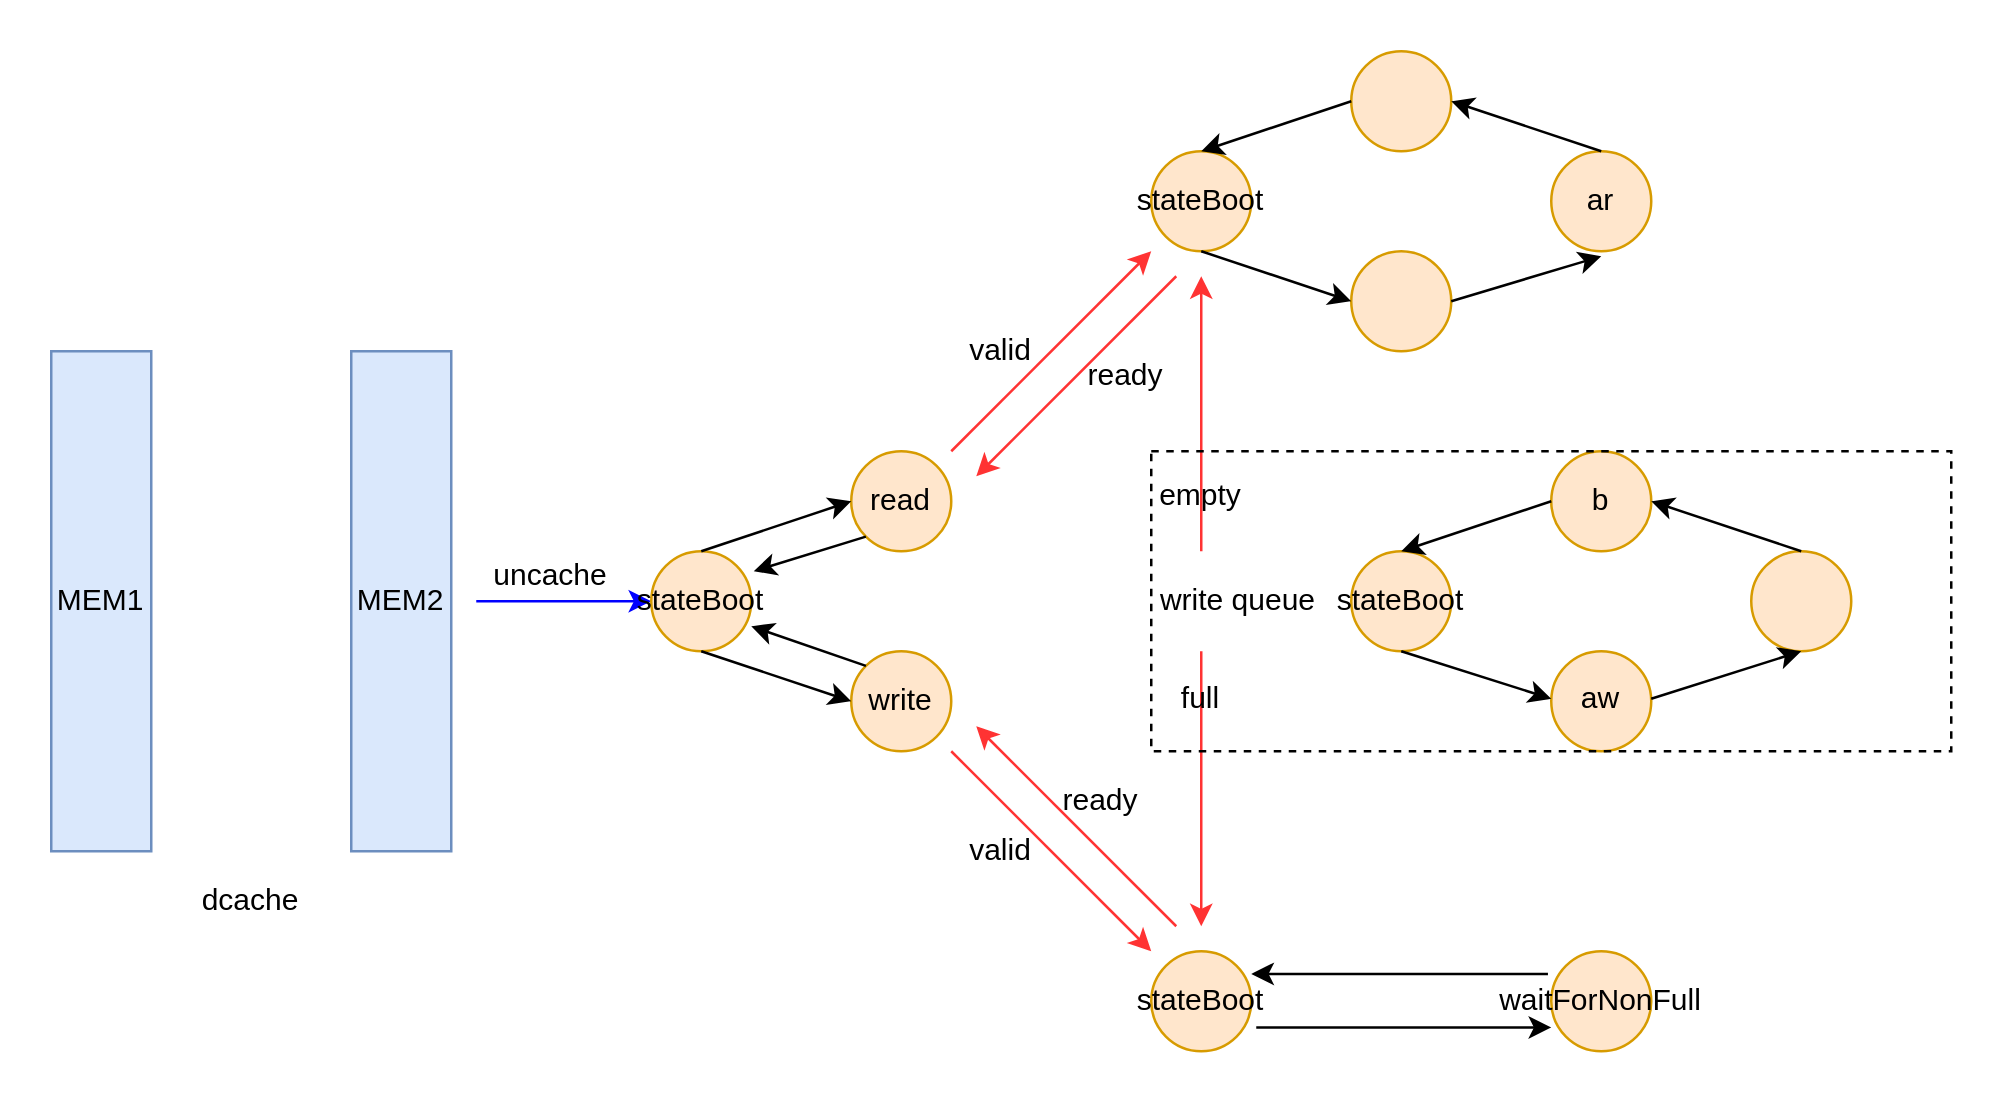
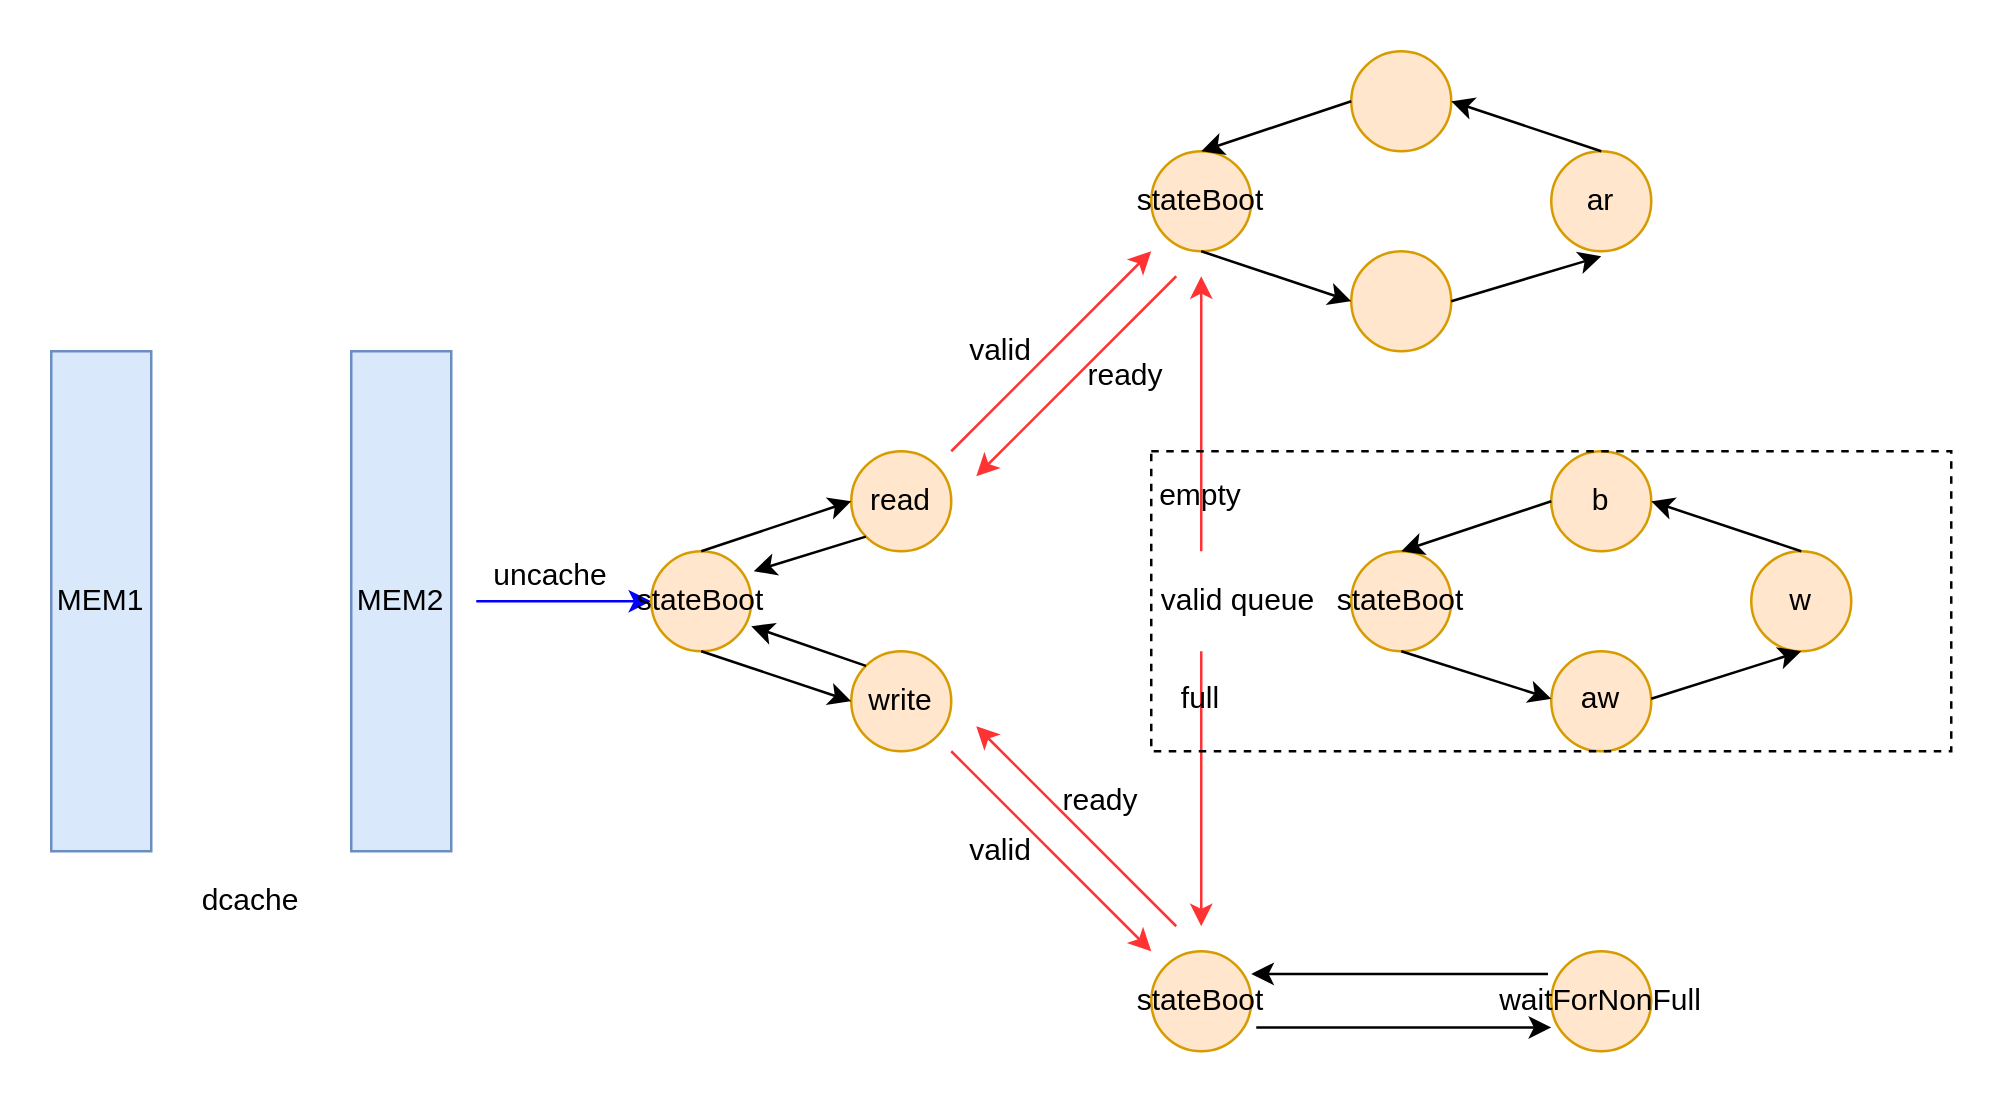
  <mxCell id="0" />
  <mxCell id="1" parent="0" />
  <mxCell id="2" value="" style="rounded=0;whiteSpace=wrap;html=1;fillColor=#dae8fc;strokeColor=#6c8ebf;" parent="1" vertex="1"><mxGeometry x="20" y="140" width="40" height="200" as="geometry" /></mxCell>
  <mxCell id="3" value="" style="rounded=0;whiteSpace=wrap;html=1;fillColor=#dae8fc;strokeColor=#6c8ebf;" parent="1" vertex="1"><mxGeometry x="140" y="140" width="40" height="200" as="geometry" /></mxCell>
  <mxCell id="4" value="MEM1" style="text;html=1;strokeColor=none;fillColor=none;align=center;verticalAlign=middle;whiteSpace=wrap;rounded=0;" parent="1" vertex="1"><mxGeometry x="20" y="230" width="40" height="20" as="geometry" /></mxCell>
  <mxCell id="5" value="MEM2" style="text;html=1;strokeColor=none;fillColor=none;align=center;verticalAlign=middle;whiteSpace=wrap;rounded=0;" parent="1" vertex="1"><mxGeometry x="140" y="230" width="40" height="20" as="geometry" /></mxCell>
  <mxCell id="6" value="" style="endArrow=classic;html=1;strokeColor=#0000FF;" parent="1" edge="1"><mxGeometry width="50" height="50" relative="1" as="geometry"><mxPoint x="190" y="240" as="sourcePoint" /><mxPoint x="260" y="240" as="targetPoint" /></mxGeometry></mxCell>
  <mxCell id="7" value="uncache" style="text;html=1;strokeColor=none;fillColor=none;align=center;verticalAlign=middle;whiteSpace=wrap;rounded=0;" parent="1" vertex="1"><mxGeometry x="200" y="220" width="40" height="20" as="geometry" /></mxCell>
  <mxCell id="8" value="" style="ellipse;whiteSpace=wrap;html=1;aspect=fixed;fillColor=#ffe6cc;strokeColor=#d79b00;" parent="1" vertex="1"><mxGeometry x="260" y="220" width="40" height="40" as="geometry" /></mxCell>
  <mxCell id="9" value="stateBoot" style="text;html=1;strokeColor=none;fillColor=none;align=center;verticalAlign=middle;whiteSpace=wrap;rounded=0;" parent="1" vertex="1"><mxGeometry x="260" y="230" width="40" height="20" as="geometry" /></mxCell>
  <mxCell id="10" value="" style="ellipse;whiteSpace=wrap;html=1;aspect=fixed;fillColor=#ffe6cc;strokeColor=#d79b00;" parent="1" vertex="1"><mxGeometry x="340" y="180" width="40" height="40" as="geometry" /></mxCell>
  <mxCell id="11" value="read" style="text;html=1;strokeColor=none;fillColor=none;align=center;verticalAlign=middle;whiteSpace=wrap;rounded=0;" parent="1" vertex="1"><mxGeometry x="340" y="190" width="40" height="20" as="geometry" /></mxCell>
  <mxCell id="12" value="" style="ellipse;whiteSpace=wrap;html=1;aspect=fixed;fillColor=#ffe6cc;strokeColor=#d79b00;" parent="1" vertex="1"><mxGeometry x="340" y="260" width="40" height="40" as="geometry" /></mxCell>
  <mxCell id="13" value="write" style="text;html=1;strokeColor=none;fillColor=none;align=center;verticalAlign=middle;whiteSpace=wrap;rounded=0;" parent="1" vertex="1"><mxGeometry x="340" y="270" width="40" height="20" as="geometry" /></mxCell>
  <mxCell id="14" value="" style="endArrow=classic;html=1;exitX=0.5;exitY=1;exitDx=0;exitDy=0;entryX=0;entryY=0.5;entryDx=0;entryDy=0;" parent="1" source="8" target="13" edge="1"><mxGeometry width="50" height="50" relative="1" as="geometry"><mxPoint x="270" y="340" as="sourcePoint" /><mxPoint x="320" y="290" as="targetPoint" /></mxGeometry></mxCell>
  <mxCell id="15" value="" style="endArrow=classic;html=1;exitX=0;exitY=0;exitDx=0;exitDy=0;" parent="1" source="12" edge="1"><mxGeometry width="50" height="50" relative="1" as="geometry"><mxPoint x="420" y="290" as="sourcePoint" /><mxPoint x="300" y="250" as="targetPoint" /></mxGeometry></mxCell>
  <mxCell id="16" value="" style="endArrow=classic;html=1;exitX=0.5;exitY=0;exitDx=0;exitDy=0;entryX=0;entryY=0.5;entryDx=0;entryDy=0;" parent="1" source="8" target="11" edge="1"><mxGeometry width="50" height="50" relative="1" as="geometry"><mxPoint x="280" y="200" as="sourcePoint" /><mxPoint x="330" y="150" as="targetPoint" /></mxGeometry></mxCell>
  <mxCell id="17" value="" style="endArrow=classic;html=1;exitX=0;exitY=1;exitDx=0;exitDy=0;entryX=1.025;entryY=-0.1;entryDx=0;entryDy=0;entryPerimeter=0;" parent="1" source="10" target="9" edge="1"><mxGeometry width="50" height="50" relative="1" as="geometry"><mxPoint x="280" y="200" as="sourcePoint" /><mxPoint x="330" y="150" as="targetPoint" /></mxGeometry></mxCell>
  <mxCell id="18" value="" style="ellipse;whiteSpace=wrap;html=1;aspect=fixed;fillColor=#ffe6cc;strokeColor=#d79b00;" parent="1" vertex="1"><mxGeometry x="460" y="60" width="40" height="40" as="geometry" /></mxCell>
  <mxCell id="19" value="" style="ellipse;whiteSpace=wrap;html=1;aspect=fixed;fillColor=#ffe6cc;strokeColor=#d79b00;" parent="1" vertex="1"><mxGeometry x="540" y="100" width="40" height="40" as="geometry" /></mxCell>
  <mxCell id="20" value="" style="ellipse;whiteSpace=wrap;html=1;aspect=fixed;fillColor=#ffe6cc;strokeColor=#d79b00;" parent="1" vertex="1"><mxGeometry x="620" y="60" width="40" height="40" as="geometry" /></mxCell>
  <mxCell id="21" value="" style="ellipse;whiteSpace=wrap;html=1;aspect=fixed;fillColor=#ffe6cc;strokeColor=#d79b00;" parent="1" vertex="1"><mxGeometry x="540" y="20" width="40" height="40" as="geometry" /></mxCell>
  <mxCell id="22" value="" style="endArrow=classic;html=1;exitX=0.5;exitY=1;exitDx=0;exitDy=0;entryX=0;entryY=0.5;entryDx=0;entryDy=0;" parent="1" source="18" target="19" edge="1"><mxGeometry width="50" height="50" relative="1" as="geometry"><mxPoint x="510" y="190" as="sourcePoint" /><mxPoint x="560" y="140" as="targetPoint" /></mxGeometry></mxCell>
  <mxCell id="23" value="" style="endArrow=classic;html=1;exitX=1;exitY=0.5;exitDx=0;exitDy=0;" parent="1" source="19" edge="1"><mxGeometry width="50" height="50" relative="1" as="geometry"><mxPoint x="620" y="180" as="sourcePoint" /><mxPoint x="640" y="102" as="targetPoint" /></mxGeometry></mxCell>
  <mxCell id="24" value="" style="endArrow=classic;html=1;exitX=0.5;exitY=0;exitDx=0;exitDy=0;entryX=1;entryY=0.5;entryDx=0;entryDy=0;" parent="1" source="20" target="21" edge="1"><mxGeometry width="50" height="50" relative="1" as="geometry"><mxPoint x="640" y="50" as="sourcePoint" /><mxPoint x="690" y="0" as="targetPoint" /></mxGeometry></mxCell>
  <mxCell id="25" value="" style="endArrow=classic;html=1;exitX=0;exitY=0.5;exitDx=0;exitDy=0;entryX=0.5;entryY=0;entryDx=0;entryDy=0;" parent="1" source="21" target="18" edge="1"><mxGeometry width="50" height="50" relative="1" as="geometry"><mxPoint x="380" y="70" as="sourcePoint" /><mxPoint x="480" y="50" as="targetPoint" /></mxGeometry></mxCell>
  <mxCell id="26" value="dcache" style="text;html=1;strokeColor=none;fillColor=none;align=center;verticalAlign=middle;whiteSpace=wrap;rounded=0;" parent="1" vertex="1"><mxGeometry x="80" y="350" width="40" height="20" as="geometry" /></mxCell>
  <mxCell id="27" value="" style="endArrow=classic;html=1;strokeColor=#FF3333;" parent="1" edge="1"><mxGeometry width="50" height="50" relative="1" as="geometry"><mxPoint x="380" y="180" as="sourcePoint" /><mxPoint x="460" y="100" as="targetPoint" /></mxGeometry></mxCell>
  <mxCell id="28" value="valid" style="text;html=1;strokeColor=none;fillColor=none;align=center;verticalAlign=middle;whiteSpace=wrap;rounded=0;" parent="1" vertex="1"><mxGeometry x="380" y="130" width="40" height="20" as="geometry" /></mxCell>
  <mxCell id="29" value="" style="endArrow=classic;html=1;strokeColor=#FF3333;" parent="1" edge="1"><mxGeometry width="50" height="50" relative="1" as="geometry"><mxPoint x="470" y="110" as="sourcePoint" /><mxPoint x="390" y="190" as="targetPoint" /></mxGeometry></mxCell>
  <mxCell id="30" value="ready" style="text;html=1;strokeColor=none;fillColor=none;align=center;verticalAlign=middle;whiteSpace=wrap;rounded=0;" parent="1" vertex="1"><mxGeometry x="430" y="140" width="40" height="20" as="geometry" /></mxCell>
  <mxCell id="31" value="stateBoot" style="text;html=1;strokeColor=none;fillColor=none;align=center;verticalAlign=middle;whiteSpace=wrap;rounded=0;" parent="1" vertex="1"><mxGeometry x="460" y="70" width="40" height="20" as="geometry" /></mxCell>
  <mxCell id="32" value="ar" style="text;html=1;strokeColor=none;fillColor=none;align=center;verticalAlign=middle;whiteSpace=wrap;rounded=0;" parent="1" vertex="1"><mxGeometry x="620" y="70" width="40" height="20" as="geometry" /></mxCell>
  <mxCell id="33" value="" style="ellipse;whiteSpace=wrap;html=1;aspect=fixed;fillColor=#ffe6cc;strokeColor=#d79b00;" parent="1" vertex="1"><mxGeometry x="460" y="380" width="40" height="40" as="geometry" /></mxCell>
  <mxCell id="34" value="stateBoot" style="text;html=1;strokeColor=none;fillColor=none;align=center;verticalAlign=middle;whiteSpace=wrap;rounded=0;" parent="1" vertex="1"><mxGeometry x="460" y="390" width="40" height="20" as="geometry" /></mxCell>
  <mxCell id="35" value="" style="ellipse;whiteSpace=wrap;html=1;aspect=fixed;fillColor=#ffe6cc;strokeColor=#d79b00;" parent="1" vertex="1"><mxGeometry x="620" y="380" width="40" height="40" as="geometry" /></mxCell>
  <mxCell id="36" value="waitForNonFull" style="text;html=1;strokeColor=none;fillColor=none;align=center;verticalAlign=middle;whiteSpace=wrap;rounded=0;" parent="1" vertex="1"><mxGeometry x="620" y="390" width="40" height="20" as="geometry" /></mxCell>
  <mxCell id="37" value="" style="endArrow=classic;html=1;exitX=1.05;exitY=1.125;exitDx=0;exitDy=0;exitPerimeter=0;entryX=0;entryY=1.125;entryDx=0;entryDy=0;entryPerimeter=0;" parent="1" edge="1"><mxGeometry width="50" height="50" relative="1" as="geometry"><mxPoint x="502" y="410.5" as="sourcePoint" /><mxPoint x="620" y="410.5" as="targetPoint" /></mxGeometry></mxCell>
  <mxCell id="38" value="" style="endArrow=classic;html=1;exitX=-0.033;exitY=-0.045;exitDx=0;exitDy=0;exitPerimeter=0;entryX=1;entryY=0.227;entryDx=0;entryDy=0;entryPerimeter=0;" parent="1" source="36" target="33" edge="1"><mxGeometry width="50" height="50" relative="1" as="geometry"><mxPoint x="540" y="380" as="sourcePoint" /><mxPoint x="590" y="330" as="targetPoint" /></mxGeometry></mxCell>
  <mxCell id="39" value="" style="endArrow=classic;html=1;strokeColor=#FF3333;" parent="1" edge="1"><mxGeometry width="50" height="50" relative="1" as="geometry"><mxPoint x="380" y="300" as="sourcePoint" /><mxPoint x="460" y="380" as="targetPoint" /></mxGeometry></mxCell>
  <mxCell id="40" value="" style="endArrow=classic;html=1;strokeColor=#FF3333;" parent="1" edge="1"><mxGeometry width="50" height="50" relative="1" as="geometry"><mxPoint x="470" y="370" as="sourcePoint" /><mxPoint x="390" y="290" as="targetPoint" /></mxGeometry></mxCell>
  <mxCell id="41" value="valid" style="text;html=1;strokeColor=none;fillColor=none;align=center;verticalAlign=middle;whiteSpace=wrap;rounded=0;" parent="1" vertex="1"><mxGeometry x="380" y="330" width="40" height="20" as="geometry" /></mxCell>
  <mxCell id="42" value="ready" style="text;html=1;strokeColor=none;fillColor=none;align=center;verticalAlign=middle;whiteSpace=wrap;rounded=0;" parent="1" vertex="1"><mxGeometry x="420" y="310" width="40" height="20" as="geometry" /></mxCell>
  <mxCell id="43" value="" style="ellipse;whiteSpace=wrap;html=1;aspect=fixed;fillColor=#ffe6cc;strokeColor=#d79b00;" parent="1" vertex="1"><mxGeometry x="540" y="220" width="40" height="40" as="geometry" /></mxCell>
  <mxCell id="44" value="" style="ellipse;whiteSpace=wrap;html=1;aspect=fixed;fillColor=#ffe6cc;strokeColor=#d79b00;" parent="1" vertex="1"><mxGeometry x="620" y="180" width="40" height="40" as="geometry" /></mxCell>
  <mxCell id="45" value="" style="ellipse;whiteSpace=wrap;html=1;aspect=fixed;fillColor=#ffe6cc;strokeColor=#d79b00;" parent="1" vertex="1"><mxGeometry x="700" y="220" width="40" height="40" as="geometry" /></mxCell>
  <mxCell id="46" value="" style="ellipse;whiteSpace=wrap;html=1;aspect=fixed;fillColor=#ffe6cc;strokeColor=#d79b00;" parent="1" vertex="1"><mxGeometry x="620" y="260" width="40" height="40" as="geometry" /></mxCell>
  <mxCell id="47" value="stateBoot" style="text;html=1;strokeColor=none;fillColor=none;align=center;verticalAlign=middle;whiteSpace=wrap;rounded=0;" parent="1" vertex="1"><mxGeometry x="540" y="230" width="40" height="20" as="geometry" /></mxCell>
  <mxCell id="48" value="aw" style="text;html=1;strokeColor=none;fillColor=none;align=center;verticalAlign=middle;whiteSpace=wrap;rounded=0;" parent="1" vertex="1"><mxGeometry x="620" y="269" width="40" height="20" as="geometry" /></mxCell>
+ <mxCell id="49" value="w" style="text;html=1;strokeColor=none;fillColor=none;align=center;verticalAlign=middle;whiteSpace=wrap;rounded=0;" parent="1" vertex="1"><mxGeometry x="700" y="230" width="40" height="20" as="geometry" /></mxCell>
  <mxCell id="50" value="b" style="text;html=1;strokeColor=none;fillColor=none;align=center;verticalAlign=middle;whiteSpace=wrap;rounded=0;" parent="1" vertex="1"><mxGeometry x="620" y="190" width="40" height="20" as="geometry" /></mxCell>
  <mxCell id="51" value="" style="endArrow=classic;html=1;exitX=0.5;exitY=1;exitDx=0;exitDy=0;entryX=0;entryY=0.5;entryDx=0;entryDy=0;" parent="1" source="43" target="48" edge="1"><mxGeometry width="50" height="50" relative="1" as="geometry"><mxPoint x="550" y="340" as="sourcePoint" /><mxPoint x="600" y="290" as="targetPoint" /></mxGeometry></mxCell>
  <mxCell id="52" value="" style="endArrow=classic;html=1;exitX=1;exitY=0.5;exitDx=0;exitDy=0;entryX=0.5;entryY=1;entryDx=0;entryDy=0;" parent="1" source="48" target="45" edge="1"><mxGeometry width="50" height="50" relative="1" as="geometry"><mxPoint x="680" y="330" as="sourcePoint" /><mxPoint x="730" y="280" as="targetPoint" /></mxGeometry></mxCell>
  <mxCell id="53" value="" style="endArrow=classic;html=1;exitX=0.5;exitY=0;exitDx=0;exitDy=0;entryX=1;entryY=0.5;entryDx=0;entryDy=0;" parent="1" source="45" target="50" edge="1"><mxGeometry width="50" height="50" relative="1" as="geometry"><mxPoint x="730" y="180" as="sourcePoint" /><mxPoint x="780" y="130" as="targetPoint" /></mxGeometry></mxCell>
  <mxCell id="54" value="" style="endArrow=classic;html=1;exitX=0;exitY=0.5;exitDx=0;exitDy=0;entryX=0.5;entryY=0;entryDx=0;entryDy=0;" parent="1" source="50" target="43" edge="1"><mxGeometry width="50" height="50" relative="1" as="geometry"><mxPoint x="520" y="210" as="sourcePoint" /><mxPoint x="570" y="160" as="targetPoint" /></mxGeometry></mxCell>
  <mxCell id="55" value="" style="endArrow=classic;html=1;strokeColor=#FF3333;" parent="1" edge="1"><mxGeometry width="50" height="50" relative="1" as="geometry"><mxPoint x="480" y="220" as="sourcePoint" /><mxPoint x="480" y="110" as="targetPoint" /></mxGeometry></mxCell>
  <mxCell id="56" value="empty" style="text;html=1;strokeColor=none;fillColor=none;align=center;verticalAlign=middle;whiteSpace=wrap;rounded=0;" parent="1" vertex="1"><mxGeometry x="460" y="188" width="40" height="20" as="geometry" /></mxCell>
  <mxCell id="57" value="" style="endArrow=classic;html=1;strokeColor=#FF3333;" parent="1" edge="1"><mxGeometry width="50" height="50" relative="1" as="geometry"><mxPoint x="480" y="260" as="sourcePoint" /><mxPoint x="480" y="370" as="targetPoint" /></mxGeometry></mxCell>
  <mxCell id="58" value="full" style="text;html=1;strokeColor=none;fillColor=none;align=center;verticalAlign=middle;whiteSpace=wrap;rounded=0;" parent="1" vertex="1"><mxGeometry x="460" y="269" width="40" height="20" as="geometry" /></mxCell>
- <mxCell id="59" value="write queue" style="text;html=1;strokeColor=none;fillColor=none;align=center;verticalAlign=middle;whiteSpace=wrap;rounded=0;" parent="1" vertex="1"><mxGeometry x="460" y="230" width="70" height="20" as="geometry" /></mxCell>
+ <mxCell id="59" value="valid queue" style="text;html=1;strokeColor=none;fillColor=none;align=center;verticalAlign=middle;whiteSpace=wrap;rounded=0;" parent="1" vertex="1"><mxGeometry x="460" y="230" width="70" height="20" as="geometry" /></mxCell>
  <mxCell id="60" value="" style="rounded=0;whiteSpace=wrap;html=1;fillColor=none;dashed=1;" parent="1" vertex="1"><mxGeometry x="460" y="180" width="320" height="120" as="geometry" /></mxCell>
